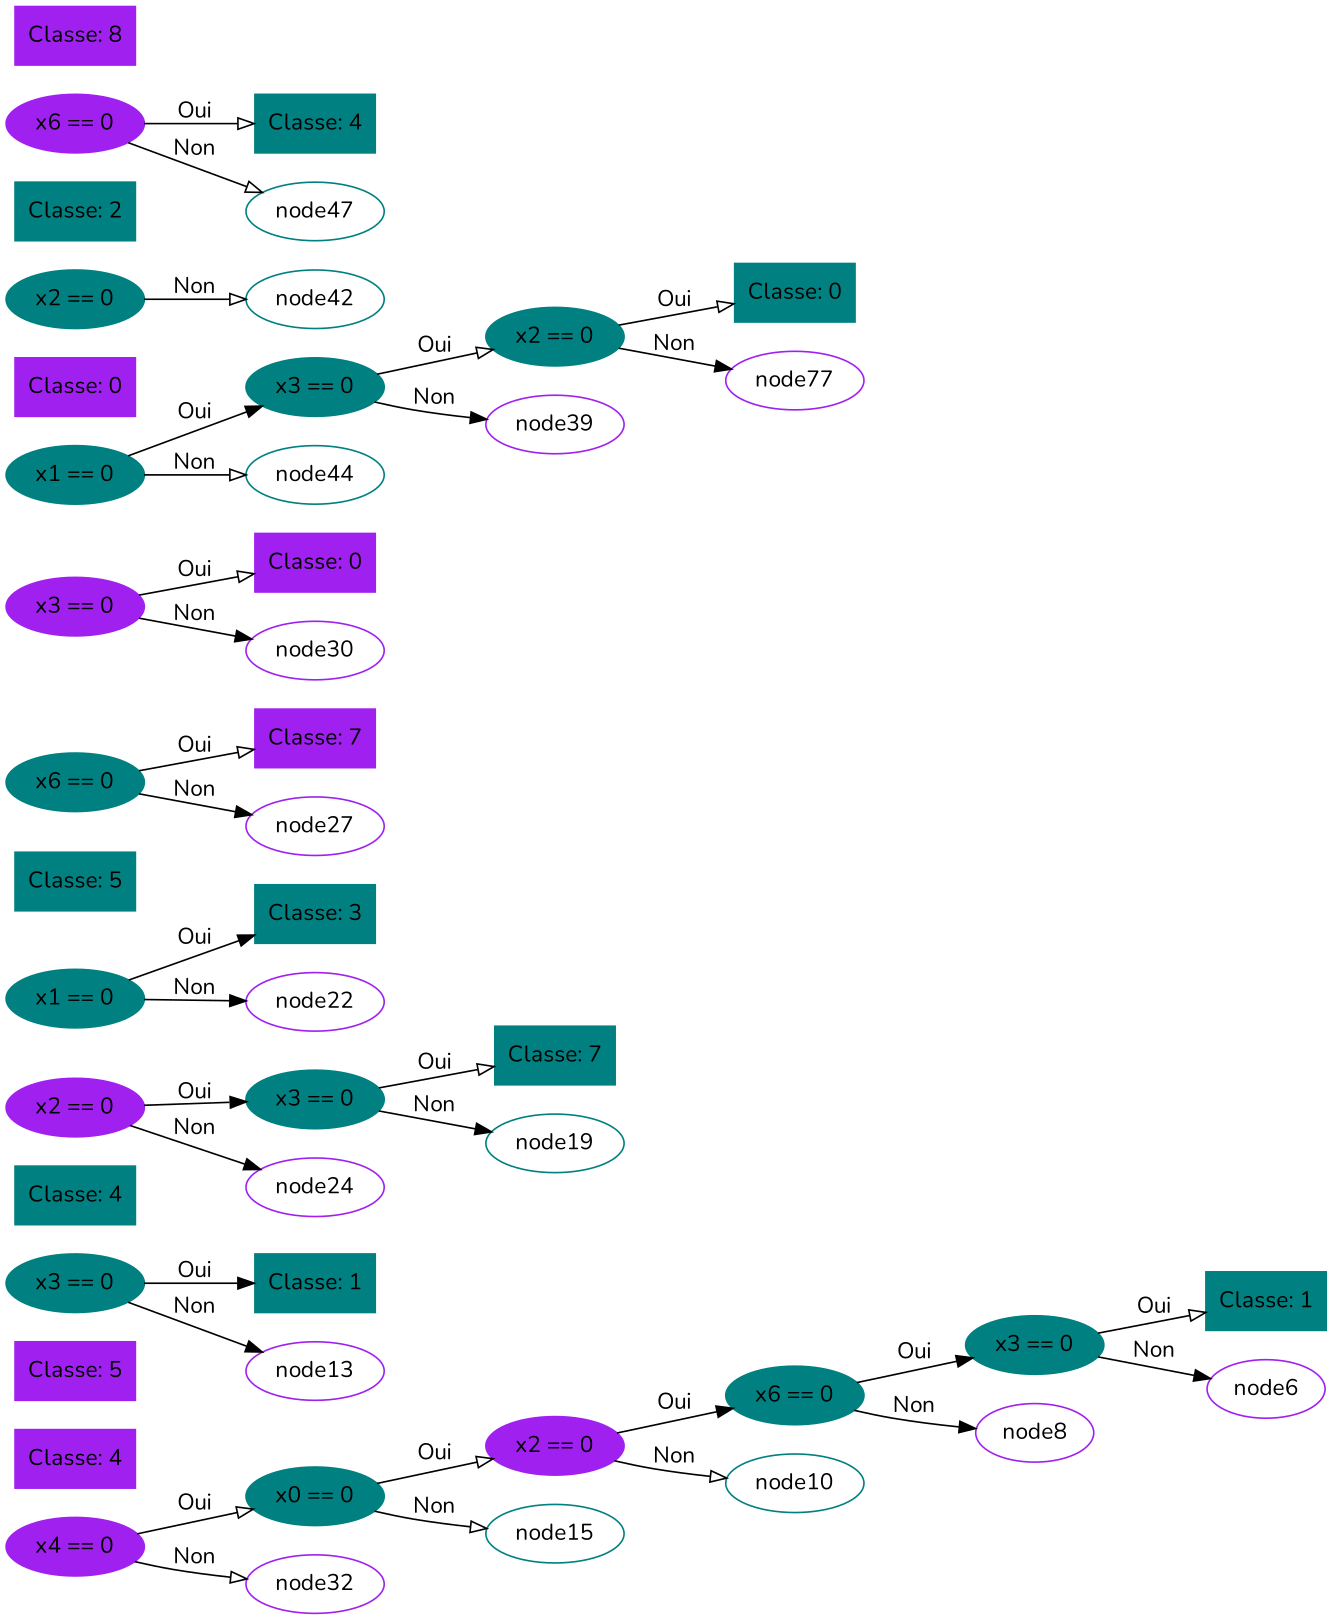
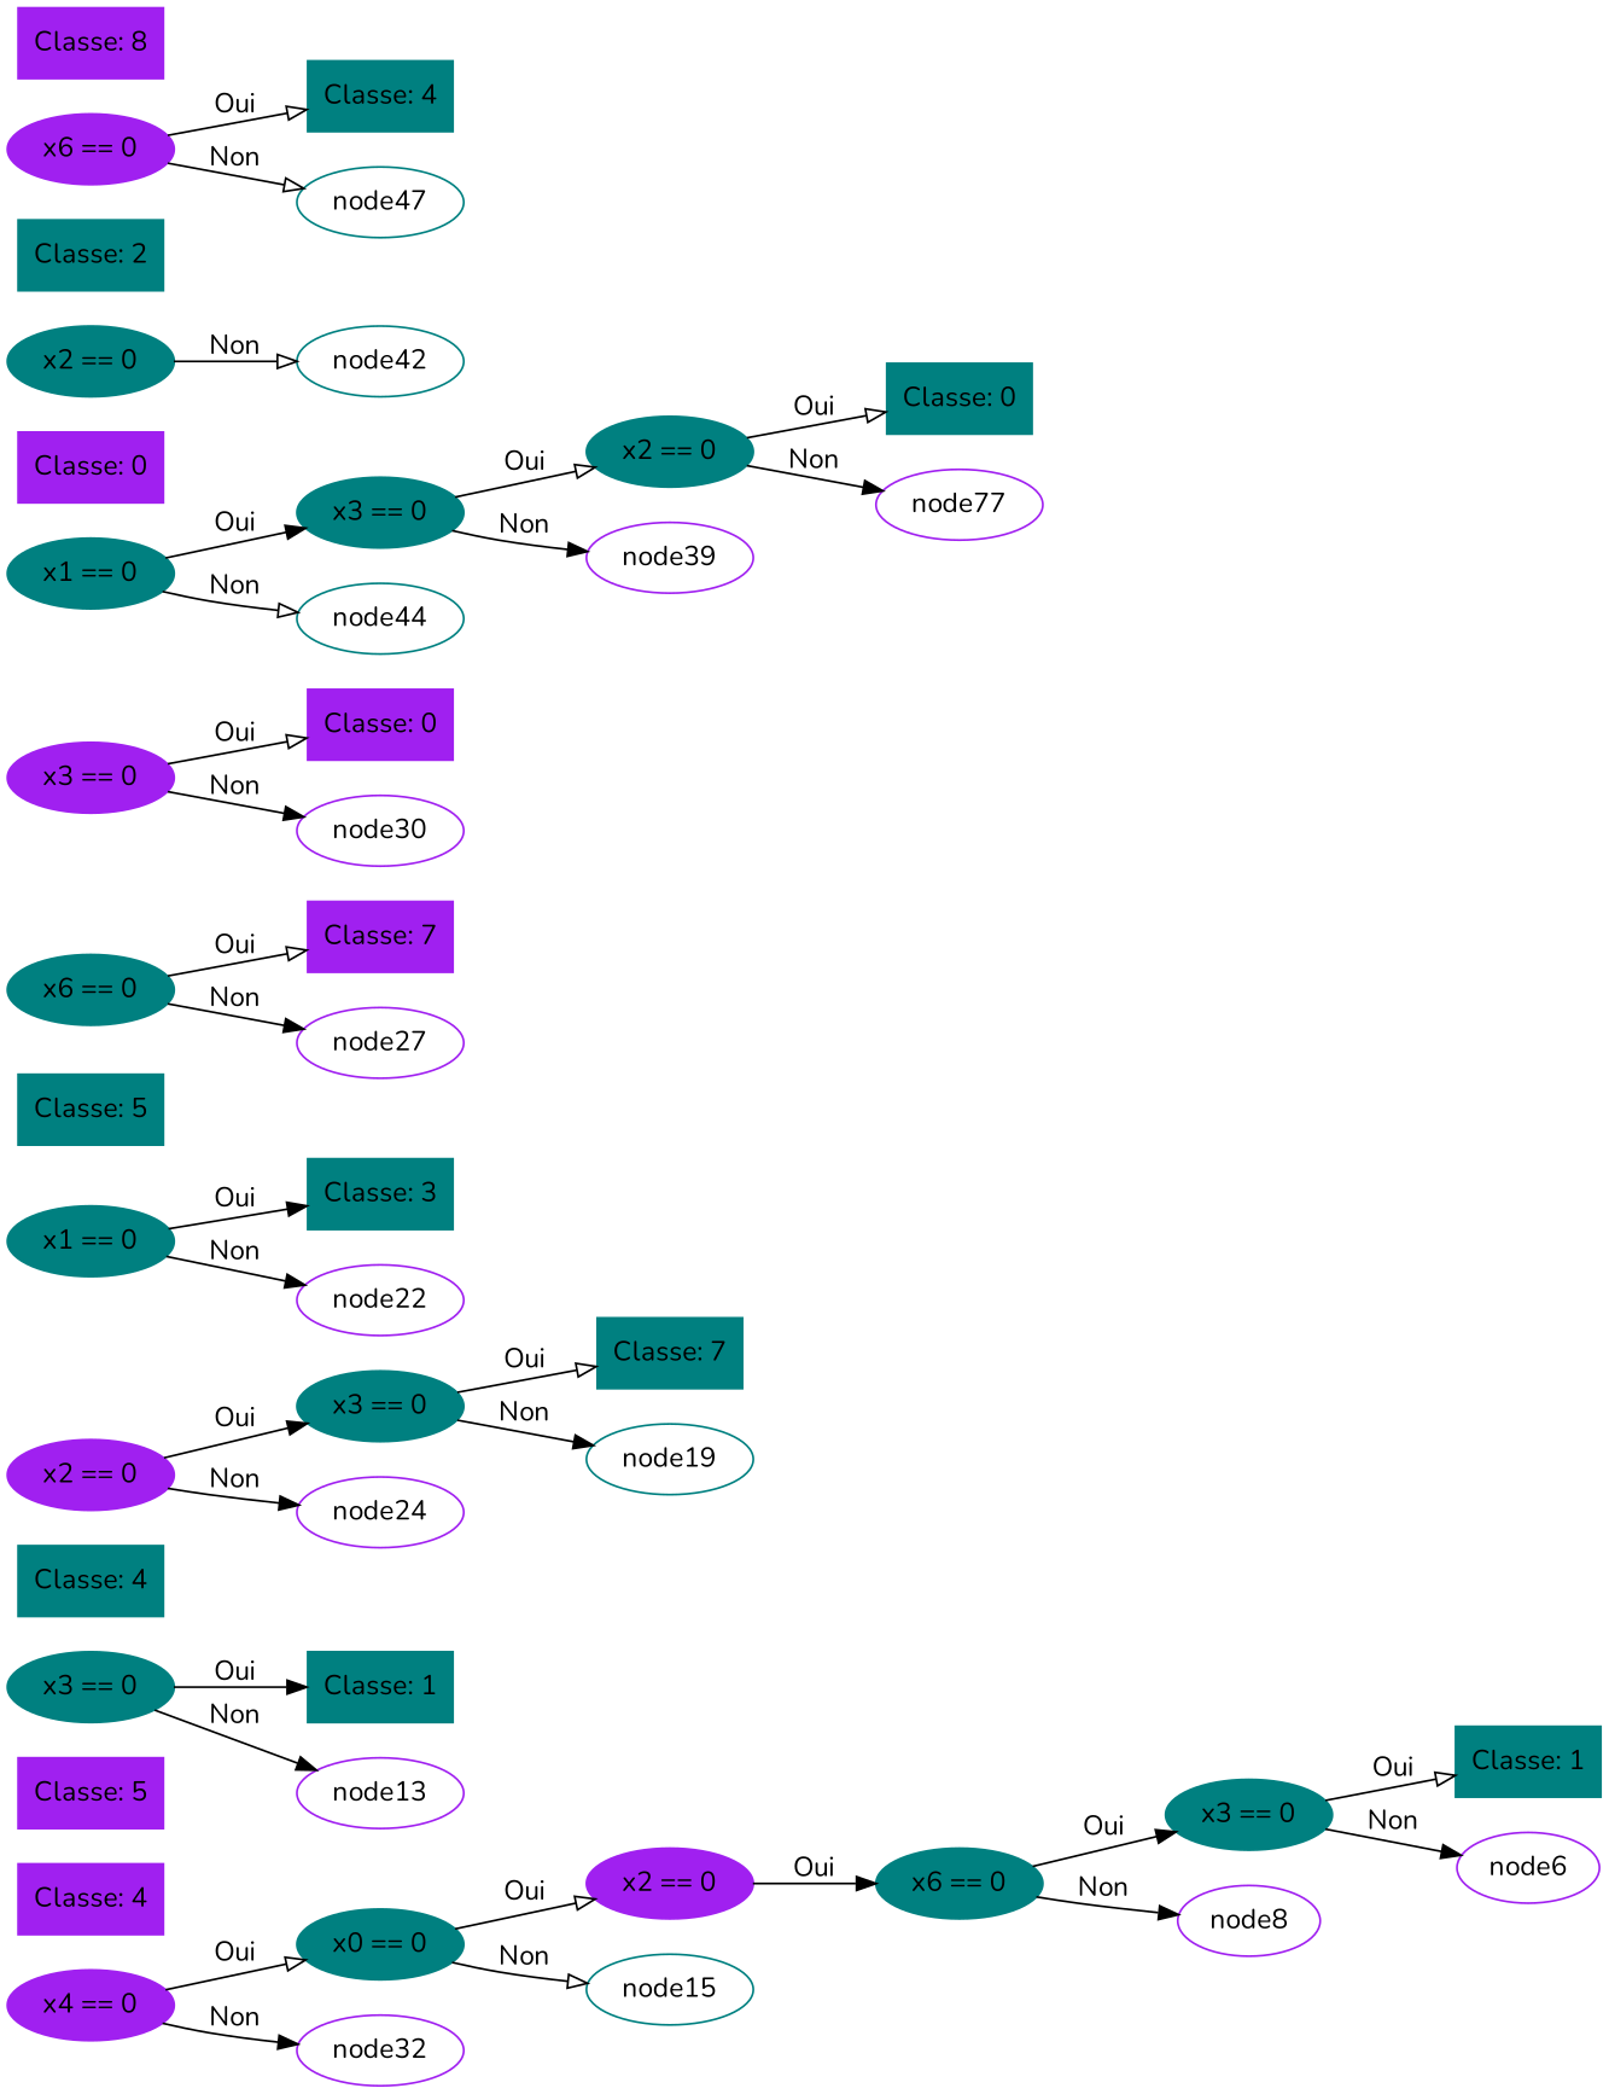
  digraph {
    fontname=Nunito
    rankdir=LR
    node [color=teal fontname=Nunito style=filled]
    edge [arrowhead=normal fontname=Nunito]
    n1 [color=purple label="x4 == 0" shape=ellipse]
    n2 [label="x0 == 0" shape=ellipse]
    node32 [color=purple style=""]
    n4 [color=purple label="x2 == 0" shape=ellipse]
    node15 [style=""]
    n6 [label="x6 == 0" shape=ellipse]
-   node10 [style=""]
    n8 [label="x3 == 0" shape=ellipse]
    node8 [color=purple style=""]
    n10 [label="Classe: 1" shape=box]
    node6 [color=purple style=""]
    n12 [color=purple label="Classe: 4" shape=box]
    n13 [color=purple label="Classe: 5" shape=box]
    n14 [label="x3 == 0" shape=ellipse]
    n15 [label="Classe: 1" shape=box]
    node13 [color=purple style=""]
    n17 [label="Classe: 4" shape=box]
    n18 [color=purple label="x2 == 0" shape=ellipse]
    n19 [label="x3 == 0" shape=ellipse]
    node24 [color=purple style=""]
    n21 [label="Classe: 7" shape=box]
    node19 [style=""]
    n23 [label="x1 == 0" shape=ellipse]
    n24 [label="Classe: 3" shape=box]
    node22 [color=purple style=""]
    n26 [label="Classe: 5" shape=box]
    n27 [label="x6 == 0" shape=ellipse]
    n28 [color=purple label="Classe: 7" shape=box]
    node27 [color=purple style=""]
    n30 [color=purple label="x3 == 0" shape=ellipse]
    n31 [color=purple label="Classe: 0" shape=box]
    node30 [color=purple style=""]
    n33 [label="x1 == 0" shape=ellipse]
    n34 [label="x3 == 0" shape=ellipse]
    node44 [style=""]
    n36 [label="x2 == 0" shape=ellipse]
    node39 [color=purple style=""]
    n38 [label="Classe: 0" shape=box]
    n39 [color=purple label=node77 style=""]
    n40 [color=purple label="Classe: 0" shape=box]
    n41 [label="x2 == 0" shape=ellipse]
    node42 [style=""]
    n43 [label="Classe: 2" shape=box]
    n44 [color=purple label="x6 == 0" shape=ellipse]
    n45 [label="Classe: 4" shape=box]
    node47 [style=""]
    n47 [color=purple label="Classe: 8" shape=box]
    n1 -> n2 [arrowhead=onormal label=Oui]
-   n1 -> node32 [arrowhead=onormal label=Non]
+   n1 -> node32 [label=Non]
    n2 -> n4 [arrowhead=onormal label=Oui]
    n2 -> node15 [arrowhead=onormal label=Non]
    n4 -> n6 [label=Oui]
-   n4 -> node10 [arrowhead=onormal label=Non]
    n6 -> n8 [label=Oui]
    n6 -> node8 [label=Non]
    n8 -> n10 [arrowhead=onormal label=Oui]
    n8 -> node6 [label=Non]
    n14 -> n15 [label=Oui]
    n14 -> node13 [label=Non]
    n18 -> n19 [label=Oui]
    n18 -> node24 [label=Non]
    n19 -> n21 [arrowhead=onormal label=Oui]
    n19 -> node19 [label=Non]
    n23 -> n24 [label=Oui]
    n23 -> node22 [label=Non]
    n27 -> n28 [arrowhead=onormal label=Oui]
    n27 -> node27 [label=Non]
    n30 -> n31 [arrowhead=onormal label=Oui]
    n30 -> node30 [label=Non]
    n33 -> n34 [label=Oui]
    n33 -> node44 [arrowhead=onormal label=Non]
    n34 -> n36 [arrowhead=onormal label=Oui]
    n34 -> node39 [label=Non]
    n36 -> n38 [arrowhead=onormal label=Oui]
    n36 -> n39 [label=Non]
    n41 -> node42 [arrowhead=onormal label=Non]
    n44 -> n45 [arrowhead=onormal label=Oui]
    n44 -> node47 [arrowhead=onormal label=Non]
  }
